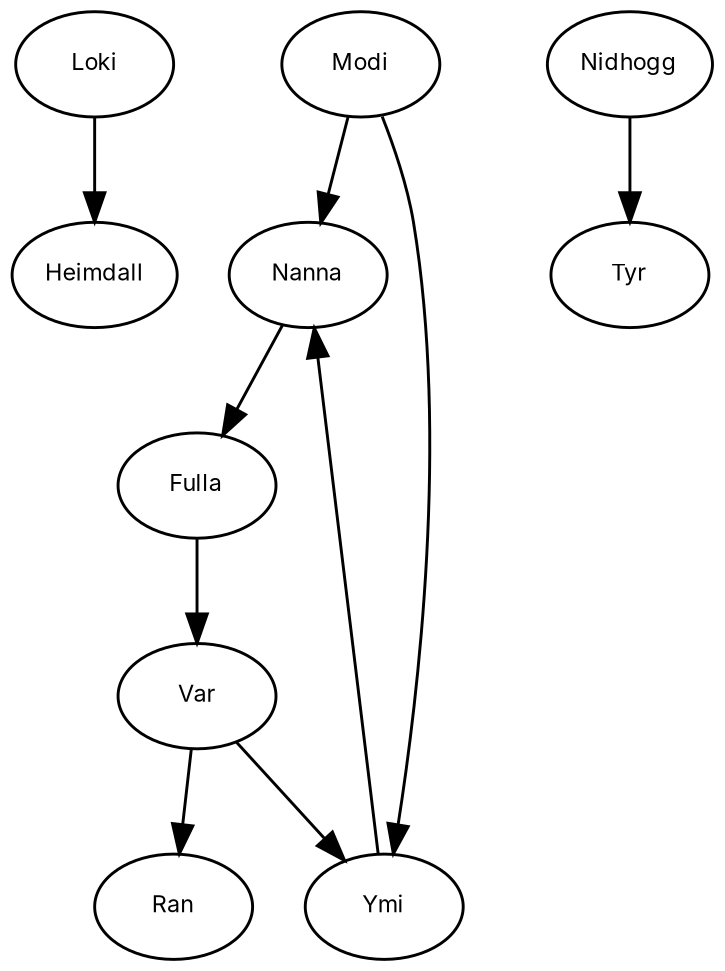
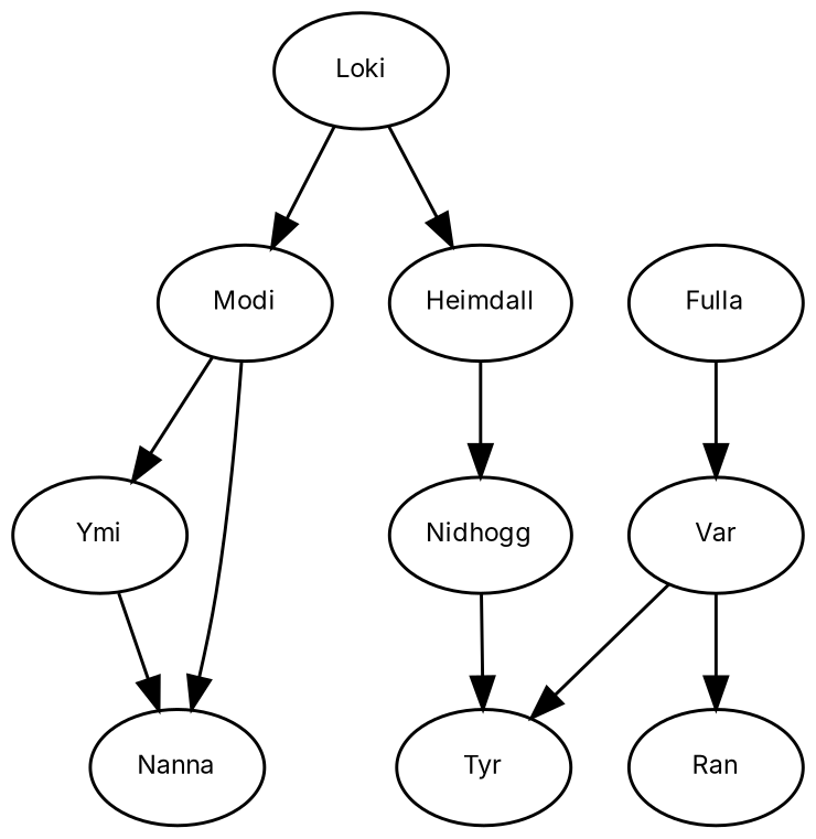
  digraph {
    fontname=Inter
    node [fontname=Inter fontsize=8]
    edge [fontname=Inter fontsize=8]
    n1 [label=Loki]
    n2 [label=Heimdall]
    n3 [label=Modi]
    n4 [label=Nidhogg]
    n5 [label=Nanna]
    n6 [label=Ymi]
    n7 [label=Tyr]
    n8 [label=Fulla]
    n9 [label=Ran]
    n10 [label=Var]
    n1 -> n2
+   n1 -> n3
+   n2 -> n4
    n3 -> n5
    n3 -> n6
    n4 -> n7
-   n5 -> n8
    n6 -> n5
    n8 -> n10
-   n10 -> n6
+   n10 -> n7
    n10 -> n9
  }
